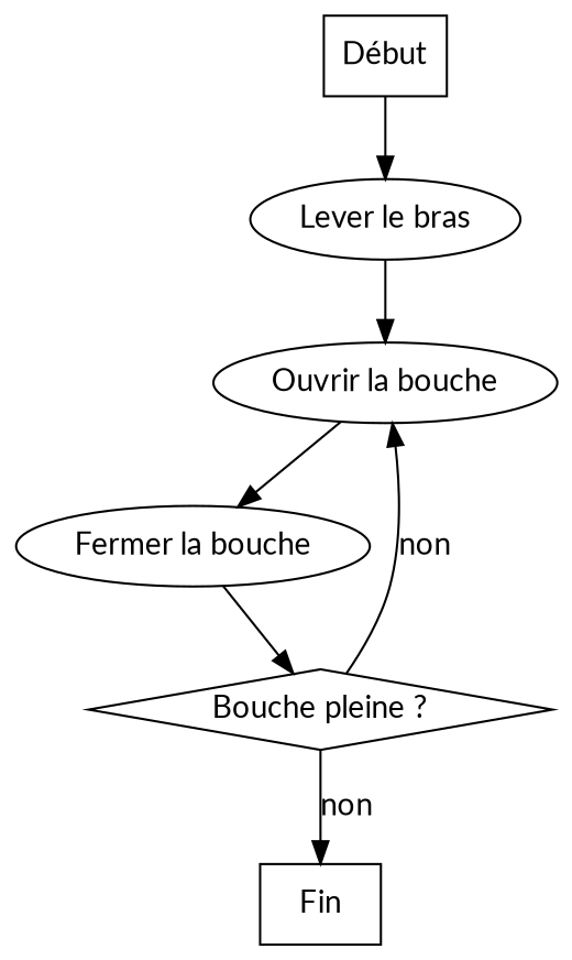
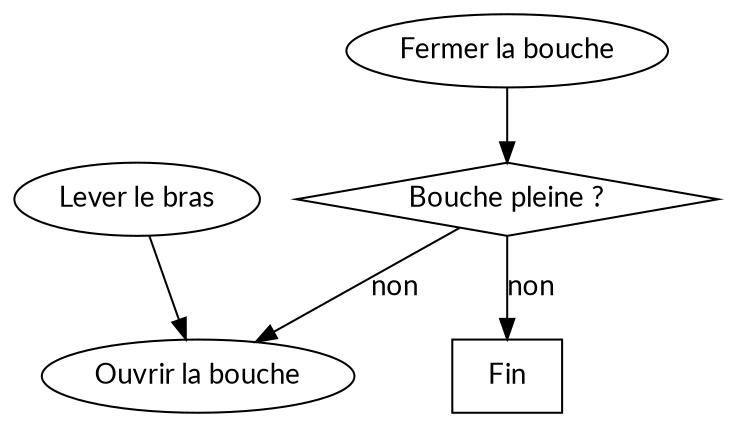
  digraph {
    fontname=Lato
    node [fontname=Lato]
    edge [fontname=Lato]
-   "Début" [shape=rect]
    "Lever le bras"
    "Ouvrir la bouche"
    Fin [shape=rect]
    "Fermer la bouche"
    "Bouche pleine ?" [shape=diamond]
-   "Début" -> "Lever le bras"
    "Lever le bras" -> "Ouvrir la bouche"
-   "Ouvrir la bouche" -> "Fermer la bouche"
    "Fermer la bouche" -> "Bouche pleine ?"
    "Bouche pleine ?" -> "Ouvrir la bouche" [label=non]
    "Bouche pleine ?" -> Fin [label=non]
  }
